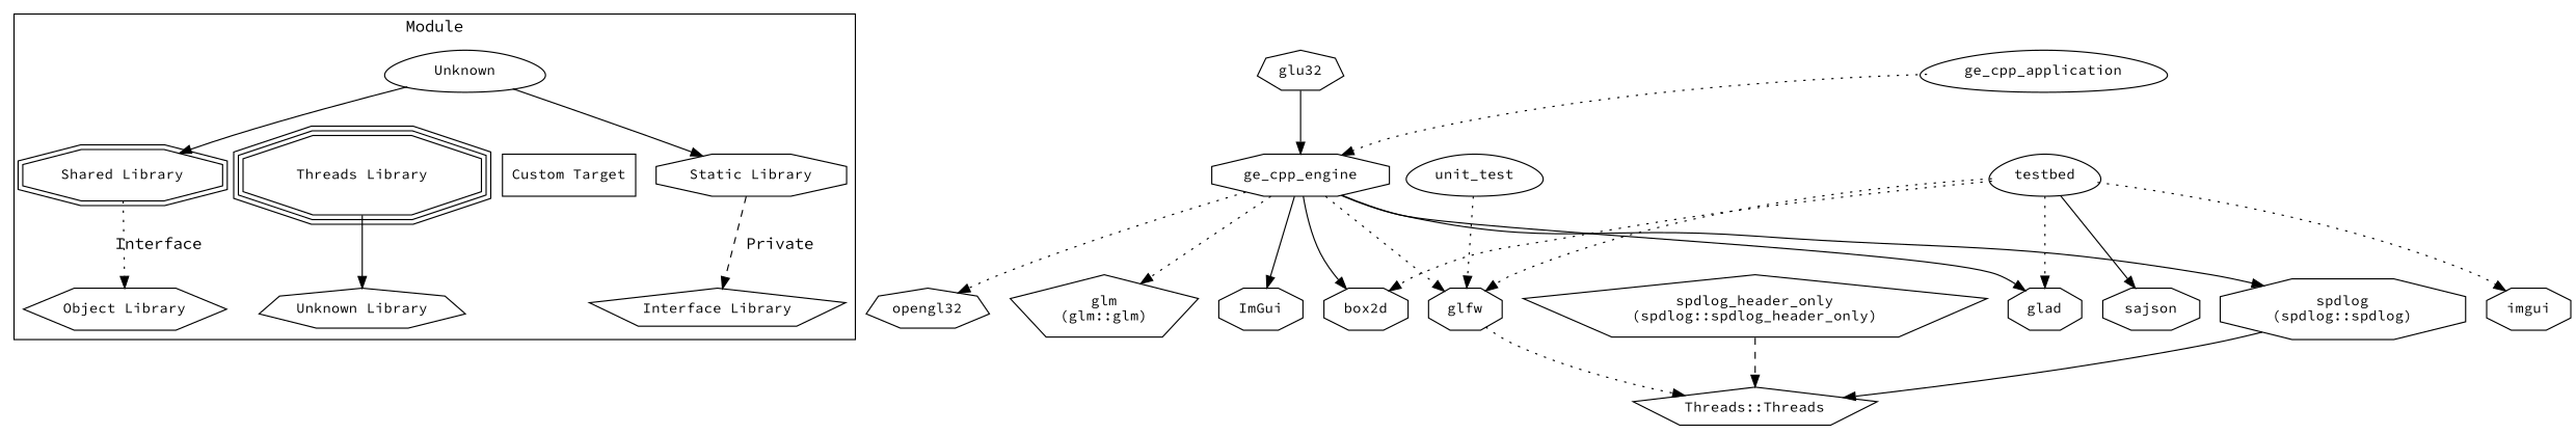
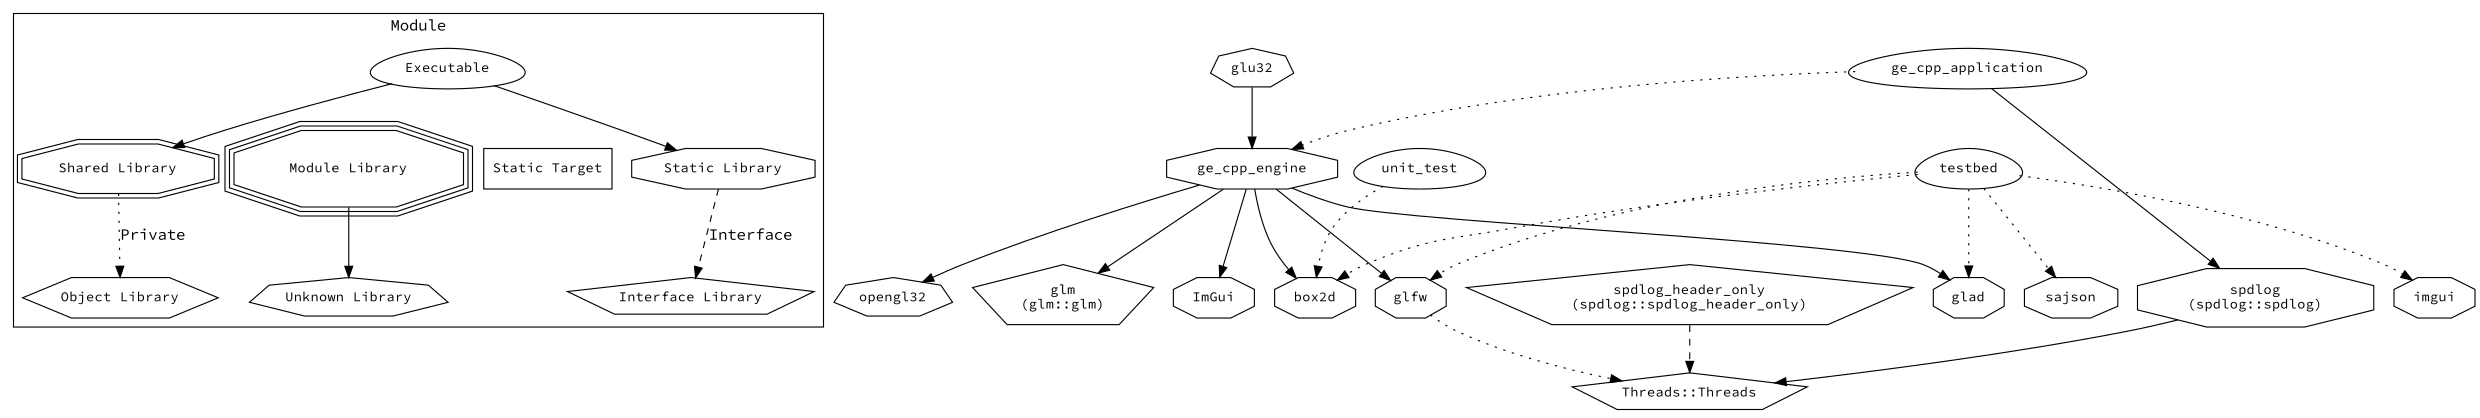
  digraph {
    fontname="Source Code Pro"
    node [fontname="Source Code Pro" fontsize=12 shape=octagon]
    edge [fontname="Source Code Pro"]
-   n1 [label=Unknown shape=egg]
+   n1 [label=Executable shape=egg]
    n2 [label="Static Library"]
    n3 [label="Shared Library" shape=doubleoctagon]
-   n4 [label="Threads Library" shape=tripleoctagon]
-   n5 [label="Custom Target" shape=box]
+   n4 [label="Module Library" shape=tripleoctagon]
+   n5 [label="Static Target" shape=box]
    n6 [label="Interface Library" shape=pentagon]
    n7 [label="Object Library" shape=hexagon]
    n8 [label="Unknown Library" shape=septagon]
    n9 [label=ImGui]
    n10 [label=box2d]
    n11 [label=ge_cpp_application shape=egg]
    n12 [label=ge_cpp_engine]
    n13 [label=glad]
    n14 [label=glfw]
    n15 [label="glm\n(glm::glm)" shape=pentagon]
    n16 [label=opengl32 shape=septagon]
    n17 [label="spdlog\n(spdlog::spdlog)"]
    n18 [label="Threads::Threads" shape=pentagon]
    n19 [label=glu32 shape=septagon]
    n20 [label=imgui]
    n21 [label=sajson]
    n22 [label="spdlog_header_only\n(spdlog::spdlog_header_only)" shape=pentagon]
    n23 [label=testbed shape=egg]
    n24 [label=unit_test shape=egg]
    subgraph cluster_1 {
      color=black
      label=Module
      n1
      n2
      n3
      n4
      n5
      n6
      n7
      n8
    }
    n1 -> n2 [style=solid]
    n1 -> n3 [style=solid]
    n1 -> n4 [style=invis]
    n1 -> n5 [style=invis]
-   n2 -> n6 [label=Private style=dashed]
-   n3 -> n7 [label=Interface style=dotted]
+   n2 -> n6 [label=Interface style=dashed]
+   n3 -> n7 [label=Private style=dotted]
    n4 -> n8 [style=solid]
    n11 -> n12 [style=dotted]
    n12 -> n9
    n12 -> n10
    n12 -> n13
-   n12 -> n14 [style=dotted]
-   n12 -> n15 [style=dotted]
-   n12 -> n16 [style=dotted]
-   n12 -> n17
+   n12 -> n14
+   n12 -> n15
+   n12 -> n16
+   n11 -> n17
    n14 -> n18 [style=dotted]
    n17 -> n18
    n19 -> n12
    n22 -> n18 [style=dashed]
    n23 -> n10 [style=dotted]
    n23 -> n13 [style=dotted]
    n23 -> n14 [style=dotted]
    n23 -> n20 [style=dotted]
-   n23 -> n21 [style=solid]
-   n24 -> n14 [style=dotted]
+   n23 -> n21 [style=dotted]
+   n24 -> n10 [style=dotted]
  }
